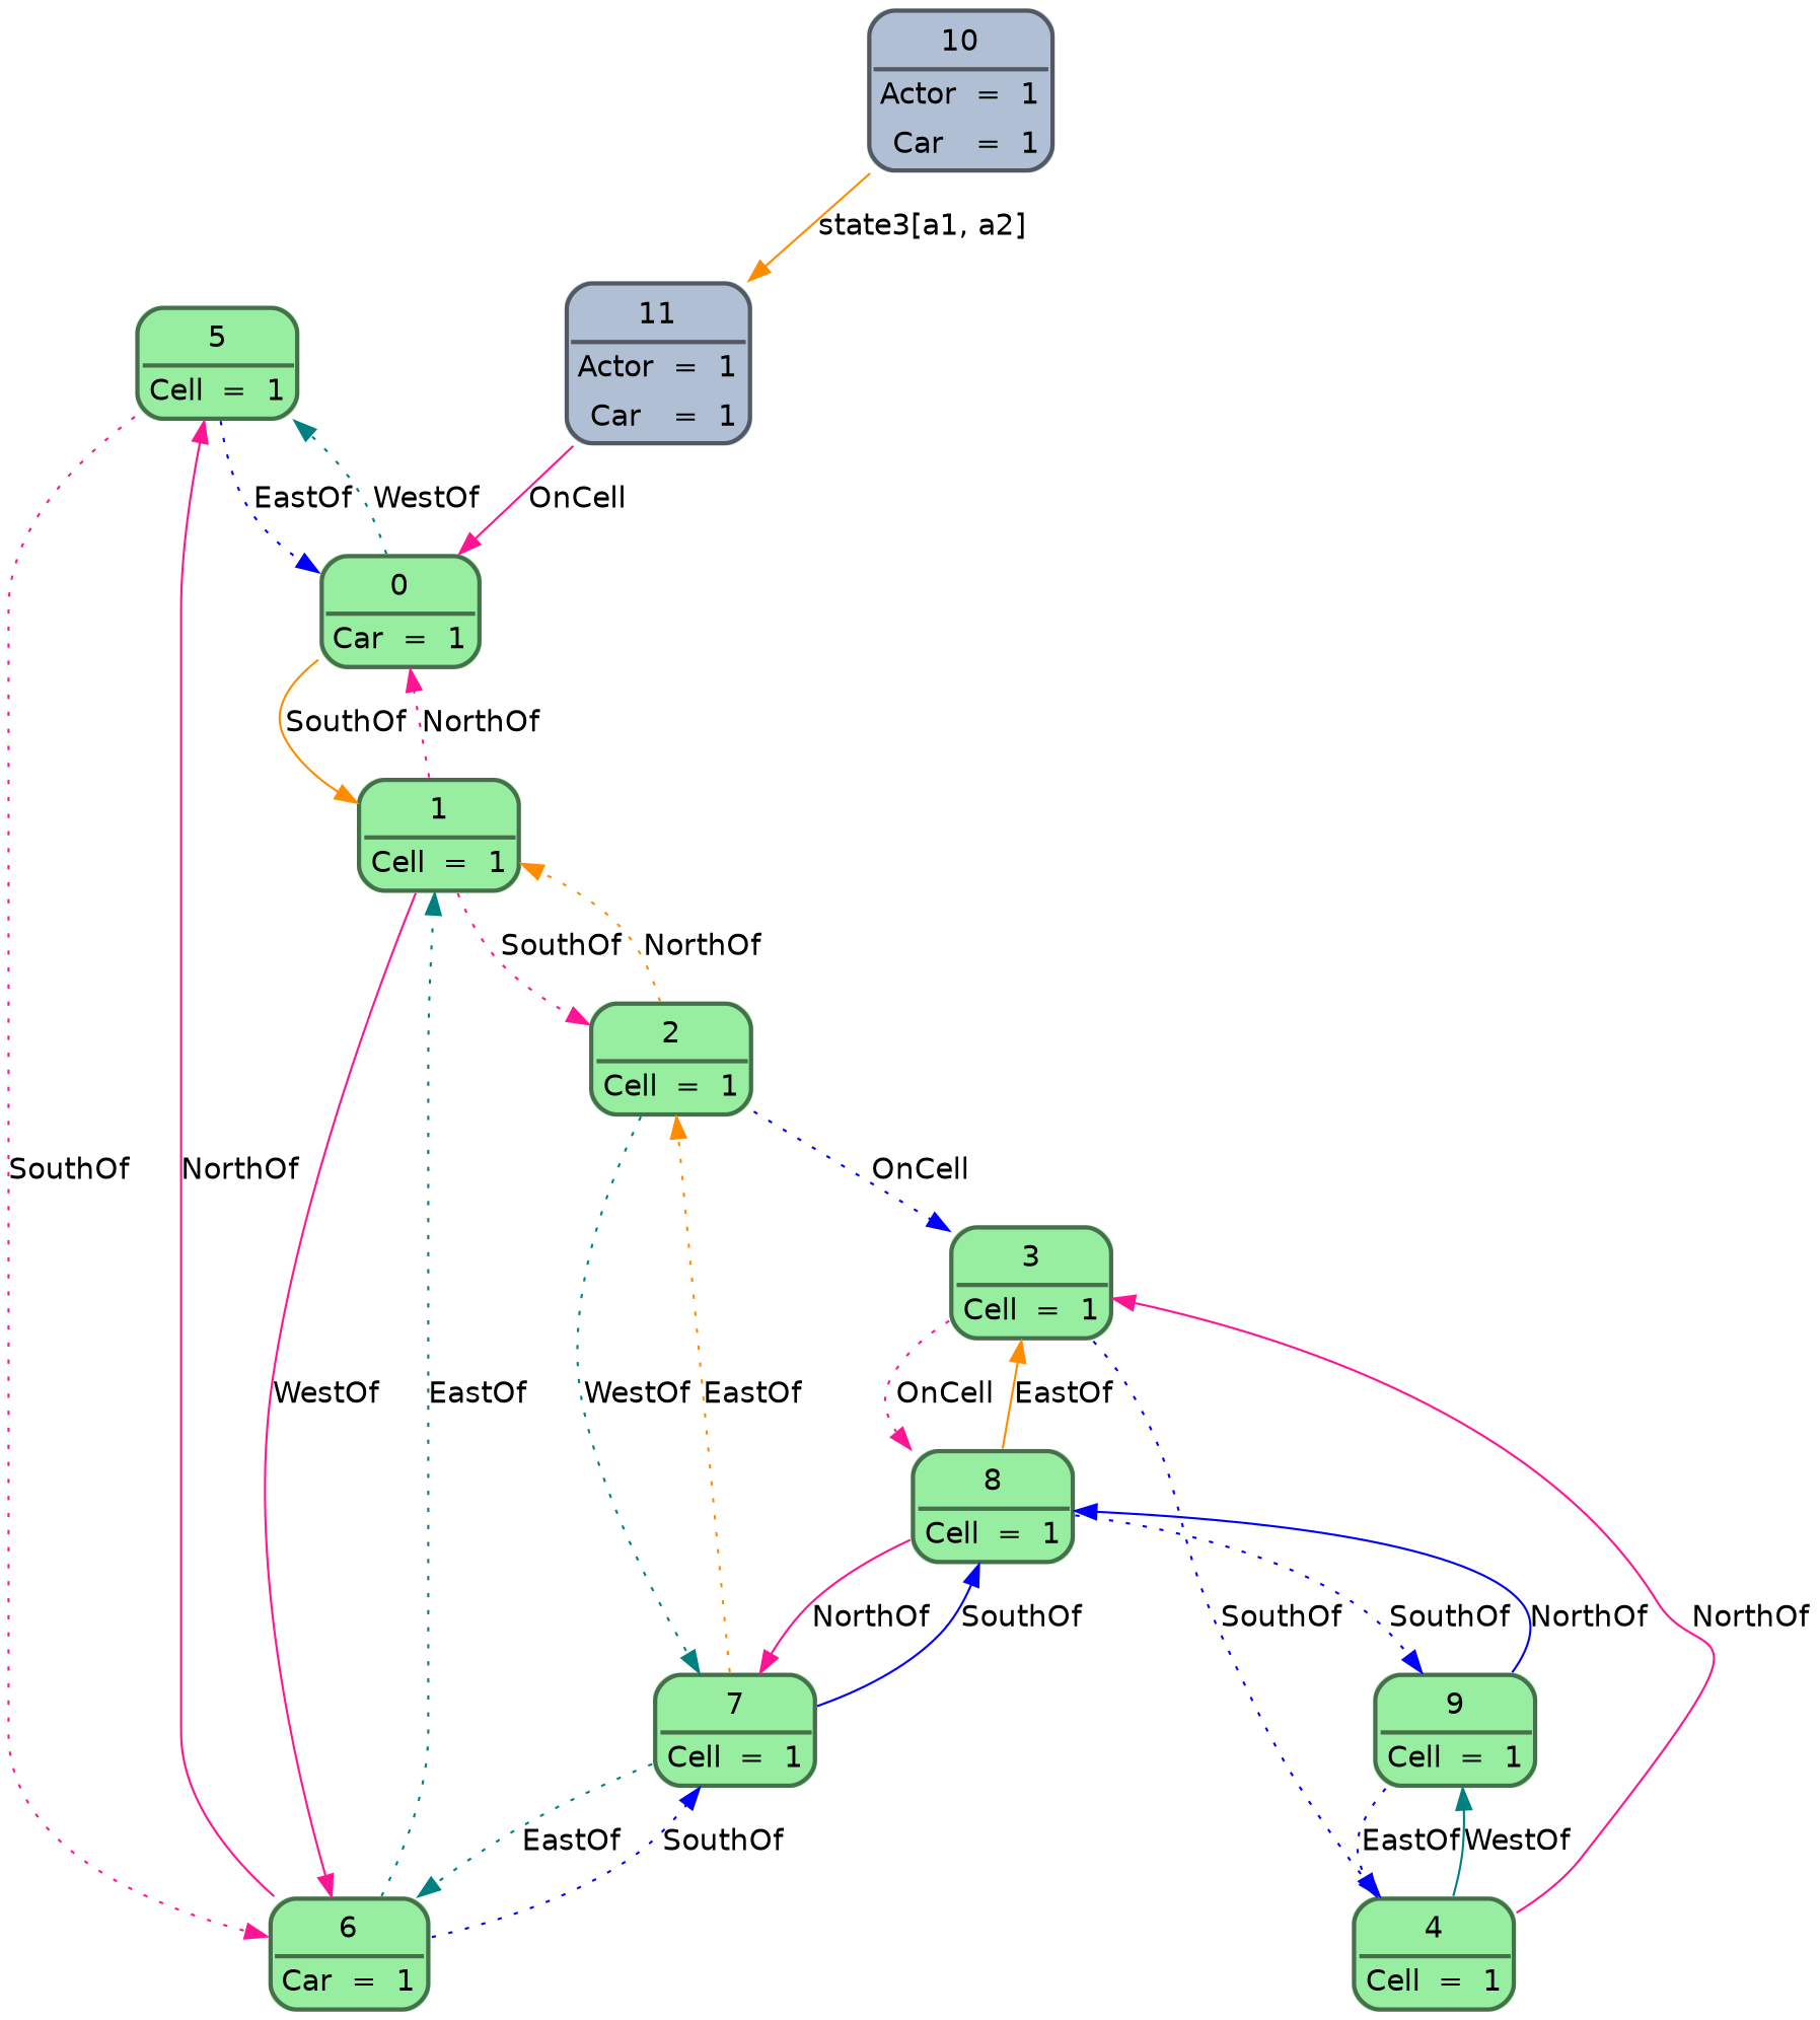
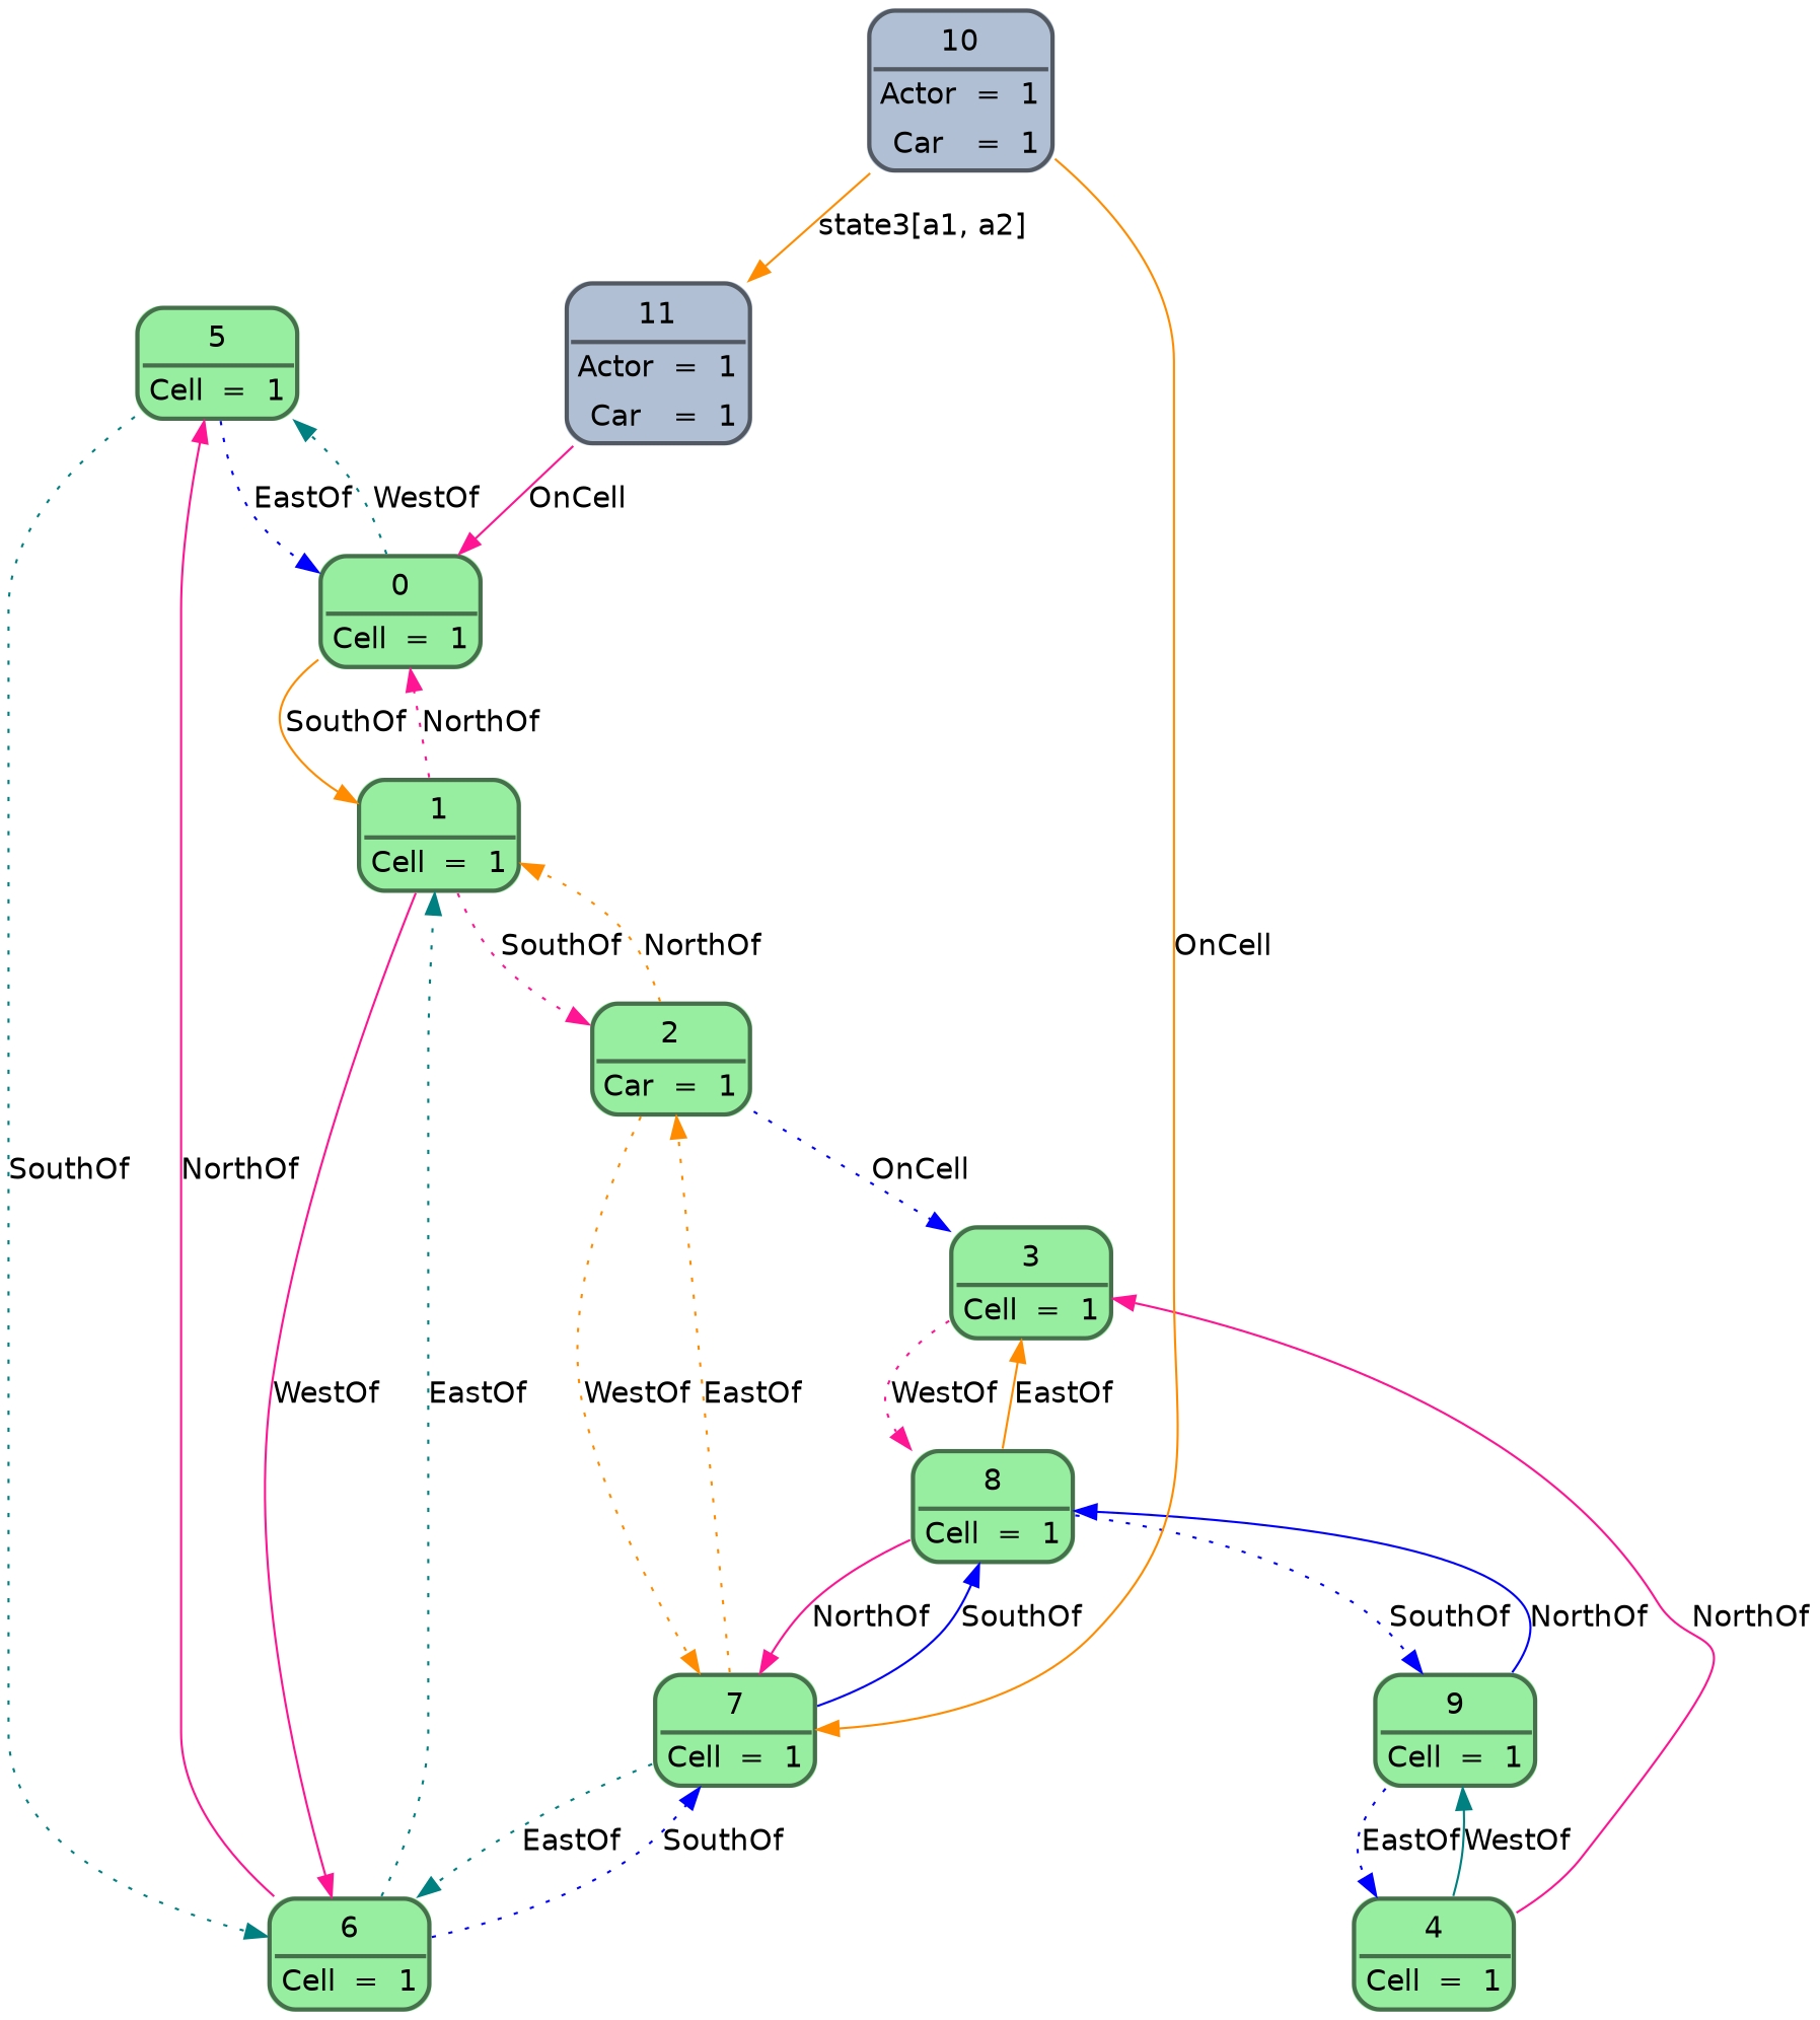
  digraph {
    node [fillcolor="#97eda0" fontname=Helvetica pencolor="#00000088" shape=plain style="filled, rounded"]
    edge [color=deeppink fontcolor=black fontname=Helvetica labeldistance=3 style=dotted]
    n1 [label=<<TABLE CELLSPACING="0" BORDER="2" CELLBORDER="0" CELLPADDING="4" STYLE="ROUNDED"> 		<TR><TD COLSPAN="3" BORDER="2" SIDES="B">5</TD></TR> 		<TR><TD><FONT COLOR="black">Cell</FONT></TD><TD><FONT COLOR="black">=</FONT></TD><TD><FONT COLOR="black">1</FONT></TD></TR> 		</TABLE>>]
-   n2 [label=<<TABLE CELLSPACING="0" BORDER="2" CELLBORDER="0" CELLPADDING="4" STYLE="ROUNDED"> 		<TR><TD COLSPAN="3" BORDER="2" SIDES="B">0</TD></TR> 		<TR><TD><FONT COLOR="black">Car</FONT></TD><TD><FONT COLOR="black">=</FONT></TD><TD><FONT COLOR="black">1</FONT></TD></TR> 		</TABLE>>]
-   n3 [label=<<TABLE CELLSPACING="0" BORDER="2" CELLBORDER="0" CELLPADDING="4" STYLE="ROUNDED"> 		<TR><TD COLSPAN="3" BORDER="2" SIDES="B">6</TD></TR> 		<TR><TD><FONT COLOR="black">Car</FONT></TD><TD><FONT COLOR="black">=</FONT></TD><TD><FONT COLOR="black">1</FONT></TD></TR> 		</TABLE>>]
+   n2 [label=<<TABLE CELLSPACING="0" BORDER="2" CELLBORDER="0" CELLPADDING="4" STYLE="ROUNDED"> 		<TR><TD COLSPAN="3" BORDER="2" SIDES="B">0</TD></TR> 		<TR><TD><FONT COLOR="black">Cell</FONT></TD><TD><FONT COLOR="black">=</FONT></TD><TD><FONT COLOR="black">1</FONT></TD></TR> 		</TABLE>>]
+   n3 [label=<<TABLE CELLSPACING="0" BORDER="2" CELLBORDER="0" CELLPADDING="4" STYLE="ROUNDED"> 		<TR><TD COLSPAN="3" BORDER="2" SIDES="B">6</TD></TR> 		<TR><TD><FONT COLOR="black">Cell</FONT></TD><TD><FONT COLOR="black">=</FONT></TD><TD><FONT COLOR="black">1</FONT></TD></TR> 		</TABLE>>]
    n4 [label=<<TABLE CELLSPACING="0" BORDER="2" CELLBORDER="0" CELLPADDING="4" STYLE="ROUNDED"> 		<TR><TD COLSPAN="3" BORDER="2" SIDES="B">1</TD></TR> 		<TR><TD><FONT COLOR="black">Cell</FONT></TD><TD><FONT COLOR="black">=</FONT></TD><TD><FONT COLOR="black">1</FONT></TD></TR> 		</TABLE>>]
    n5 [label=<<TABLE CELLSPACING="0" BORDER="2" CELLBORDER="0" CELLPADDING="4" STYLE="ROUNDED"> 		<TR><TD COLSPAN="3" BORDER="2" SIDES="B">7</TD></TR> 		<TR><TD><FONT COLOR="black">Cell</FONT></TD><TD><FONT COLOR="black">=</FONT></TD><TD><FONT COLOR="black">1</FONT></TD></TR> 		</TABLE>>]
-   n6 [label=<<TABLE CELLSPACING="0" BORDER="2" CELLBORDER="0" CELLPADDING="4" STYLE="ROUNDED"> 		<TR><TD COLSPAN="3" BORDER="2" SIDES="B">2</TD></TR> 		<TR><TD><FONT COLOR="black">Cell</FONT></TD><TD><FONT COLOR="black">=</FONT></TD><TD><FONT COLOR="black">1</FONT></TD></TR> 		</TABLE>>]
+   n6 [label=<<TABLE CELLSPACING="0" BORDER="2" CELLBORDER="0" CELLPADDING="4" STYLE="ROUNDED"> 		<TR><TD COLSPAN="3" BORDER="2" SIDES="B">2</TD></TR> 		<TR><TD><FONT COLOR="black">Car</FONT></TD><TD><FONT COLOR="black">=</FONT></TD><TD><FONT COLOR="black">1</FONT></TD></TR> 		</TABLE>>]
    n7 [label=<<TABLE CELLSPACING="0" BORDER="2" CELLBORDER="0" CELLPADDING="4" STYLE="ROUNDED"> 		<TR><TD COLSPAN="3" BORDER="2" SIDES="B">8</TD></TR> 		<TR><TD><FONT COLOR="black">Cell</FONT></TD><TD><FONT COLOR="black">=</FONT></TD><TD><FONT COLOR="black">1</FONT></TD></TR> 		</TABLE>>]
    n8 [label=<<TABLE CELLSPACING="0" BORDER="2" CELLBORDER="0" CELLPADDING="4" STYLE="ROUNDED"> 		<TR><TD COLSPAN="3" BORDER="2" SIDES="B">3</TD></TR> 		<TR><TD><FONT COLOR="black">Cell</FONT></TD><TD><FONT COLOR="black">=</FONT></TD><TD><FONT COLOR="black">1</FONT></TD></TR> 		</TABLE>>]
    n9 [label=<<TABLE CELLSPACING="0" BORDER="2" CELLBORDER="0" CELLPADDING="4" STYLE="ROUNDED"> 		<TR><TD COLSPAN="3" BORDER="2" SIDES="B">9</TD></TR> 		<TR><TD><FONT COLOR="black">Cell</FONT></TD><TD><FONT COLOR="black">=</FONT></TD><TD><FONT COLOR="black">1</FONT></TD></TR> 		</TABLE>>]
    n10 [label=<<TABLE CELLSPACING="0" BORDER="2" CELLBORDER="0" CELLPADDING="4" STYLE="ROUNDED"> 		<TR><TD COLSPAN="3" BORDER="2" SIDES="B">4</TD></TR> 		<TR><TD><FONT COLOR="black">Cell</FONT></TD><TD><FONT COLOR="black">=</FONT></TD><TD><FONT COLOR="black">1</FONT></TD></TR> 		</TABLE>>]
    n11 [fillcolor="#b0bfd3" label=<<TABLE CELLSPACING="0" BORDER="2" CELLBORDER="0" CELLPADDING="4" STYLE="ROUNDED"> 		<TR><TD COLSPAN="3" BORDER="2" SIDES="B">11</TD></TR> 		<TR><TD><FONT COLOR="black">Actor</FONT></TD><TD><FONT COLOR="black">=</FONT></TD><TD><FONT COLOR="black">1</FONT></TD></TR> 		<TR><TD><FONT COLOR="black">Car</FONT></TD><TD><FONT COLOR="black">=</FONT></TD><TD><FONT COLOR="black">1</FONT></TD></TR> 		</TABLE>>]
    n12 [fillcolor="#b0bfd3" label=<<TABLE CELLSPACING="0" BORDER="2" CELLBORDER="0" CELLPADDING="4" STYLE="ROUNDED"> 		<TR><TD COLSPAN="3" BORDER="2" SIDES="B">10</TD></TR> 		<TR><TD><FONT COLOR="black">Actor</FONT></TD><TD><FONT COLOR="black">=</FONT></TD><TD><FONT COLOR="black">1</FONT></TD></TR> 		<TR><TD><FONT COLOR="black">Car</FONT></TD><TD><FONT COLOR="black">=</FONT></TD><TD><FONT COLOR="black">1</FONT></TD></TR> 		</TABLE>>]
    n1 -> n2 [color=blue label=EastOf]
-   n1 -> n3 [label=SouthOf]
+   n1 -> n3 [color=teal label=SouthOf]
    n2 -> n1 [color=teal label=WestOf]
    n2 -> n4 [color=darkorange label=SouthOf style=solid]
    n3 -> n1 [label=NorthOf style=solid]
    n3 -> n4 [color=teal label=EastOf]
    n3 -> n5 [color=blue label=SouthOf]
    n4 -> n2 [label=NorthOf]
    n4 -> n3 [label=WestOf style=solid]
    n4 -> n6 [label=SouthOf]
    n5 -> n3 [color=teal label=EastOf]
    n5 -> n6 [color=darkorange label=EastOf]
    n5 -> n7 [color=blue label=SouthOf style=solid]
    n6 -> n4 [color=darkorange label=NorthOf]
-   n6 -> n5 [color=teal label=WestOf]
+   n6 -> n5 [color=darkorange label=WestOf]
    n6 -> n8 [color=blue label=OnCell]
    n7 -> n5 [label=NorthOf style=solid]
    n7 -> n8 [color=darkorange label=EastOf style=solid]
    n7 -> n9 [color=blue label=SouthOf]
-   n8 -> n7 [label=OnCell]
-   n8 -> n10 [color=blue label=SouthOf]
+   n8 -> n7 [label=WestOf]
    n9 -> n7 [color=blue label=NorthOf style=solid]
    n9 -> n10 [color=blue label=EastOf]
    n10 -> n8 [label=NorthOf style=solid]
    n10 -> n9 [color=teal label=WestOf style=solid]
    n11 -> n2 [label=OnCell style=solid]
+   n12 -> n5 [color=darkorange label=OnCell style=solid]
    n12 -> n11 [color=darkorange label="state3[a1, a2]" style=solid]
  }
